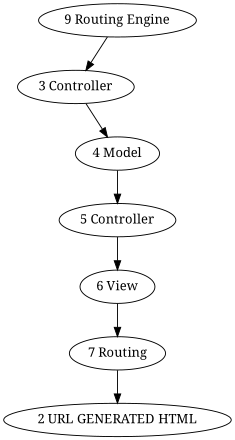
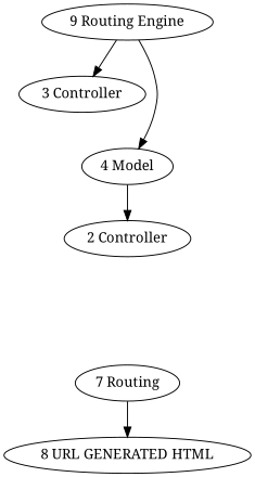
  digraph {
    fontname="Noto Serif"
    node [fontname="Noto Serif"]
    edge [fontname="Noto Serif"]
    n1 [label="9 Routing Engine"]
    "3 Controller"
    "4 Model"
-   "5 Controller"
-   "6 View"
+   "5 Controller" [label="2 Controller"]
    n6 [label="7 Routing"]
-   "8 URL GENERATED HTML" [label="2 URL GENERATED HTML"]
+   "8 URL GENERATED HTML"
    n1 -> "3 Controller"
-   "3 Controller" -> "4 Model"
+   n1 -> "4 Model"
    "4 Model" -> "5 Controller"
-   "5 Controller" -> "6 View"
-   "6 View" -> n6
    n6 -> "8 URL GENERATED HTML"
  }
